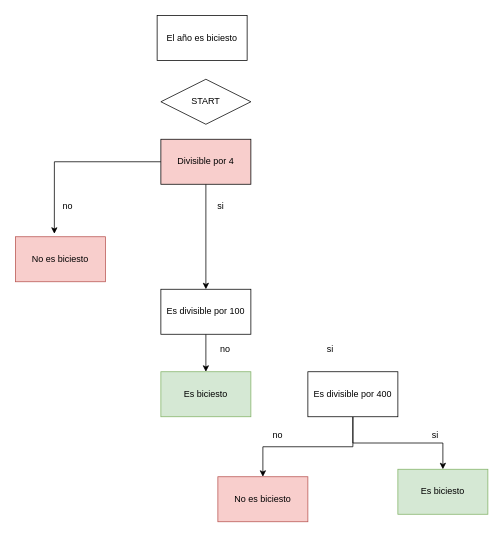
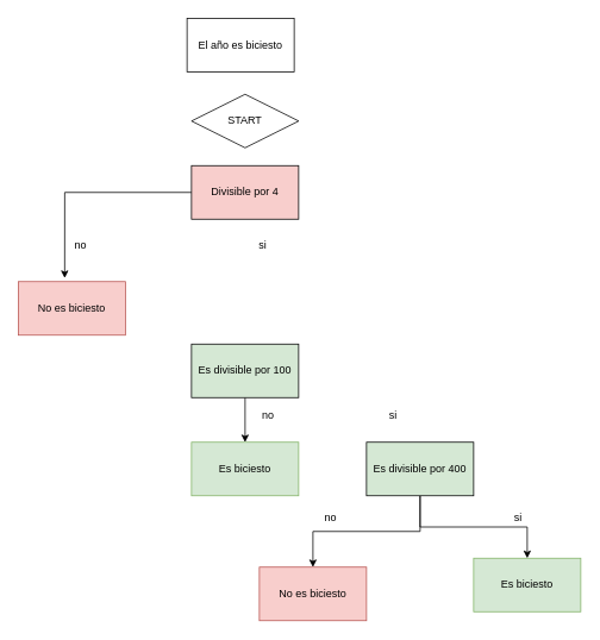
  <mxCell id="0" />
  <mxCell id="1" parent="0" />
  <mxCell id="2" value="El año es biciesto" style="rounded=0;whiteSpace=wrap;html=1;" vertex="1" parent="1"><mxGeometry x="209" y="20" width="120" height="60" as="geometry" /></mxCell>
  <mxCell id="3" value="START" style="rhombus;whiteSpace=wrap;html=1;" vertex="1" parent="1"><mxGeometry x="214" y="105" width="120" height="60" as="geometry" /></mxCell>
  <mxCell id="4" style="edgeStyle=orthogonalEdgeStyle;rounded=0;orthogonalLoop=1;jettySize=auto;html=1;entryX=0.433;entryY=-0.067;entryDx=0;entryDy=0;entryPerimeter=0;" edge="1" parent="1" source="6" target="7"><mxGeometry relative="1" as="geometry" /></mxCell>
- <mxCell id="5" style="edgeStyle=orthogonalEdgeStyle;rounded=0;orthogonalLoop=1;jettySize=auto;html=1;entryX=0.5;entryY=0;entryDx=0;entryDy=0;" edge="1" parent="1" source="6" target="9"><mxGeometry relative="1" as="geometry" /></mxCell>
  <mxCell id="6" value="Divisible por 4" style="rounded=0;whiteSpace=wrap;html=1;fillColor=#f8cecc;" vertex="1" parent="1"><mxGeometry x="214" y="185" width="120" height="60" as="geometry" /></mxCell>
  <mxCell id="7" value="No es biciesto" style="rounded=0;whiteSpace=wrap;html=1;fillColor=#f8cecc;strokeColor=#b85450;" vertex="1" parent="1"><mxGeometry x="20" y="315" width="120" height="60" as="geometry" /></mxCell>
  <mxCell id="8" style="edgeStyle=orthogonalEdgeStyle;rounded=0;orthogonalLoop=1;jettySize=auto;html=1;entryX=0.5;entryY=0;entryDx=0;entryDy=0;" edge="1" parent="1" source="9" target="12"><mxGeometry relative="1" as="geometry" /></mxCell>
- <mxCell id="9" value="Es divisible por 100" style="rounded=0;whiteSpace=wrap;html=1;" vertex="1" parent="1"><mxGeometry x="214" y="385" width="120" height="60" as="geometry" /></mxCell>
+ <mxCell id="9" value="Es divisible por 100" style="rounded=0;whiteSpace=wrap;html=1;fillColor=#d5e8d4;" vertex="1" parent="1"><mxGeometry x="214" y="385" width="120" height="60" as="geometry" /></mxCell>
  <mxCell id="10" value="si" style="text;html=1;strokeColor=none;fillColor=none;align=center;verticalAlign=middle;whiteSpace=wrap;rounded=0;" vertex="1" parent="1"><mxGeometry x="274" y="265" width="40" height="20" as="geometry" /></mxCell>
  <mxCell id="11" value="no" style="text;html=1;strokeColor=none;fillColor=none;align=center;verticalAlign=middle;whiteSpace=wrap;rounded=0;" vertex="1" parent="1"><mxGeometry x="70" y="265" width="40" height="20" as="geometry" /></mxCell>
  <mxCell id="12" value="Es biciesto" style="rounded=0;whiteSpace=wrap;html=1;fillColor=#d5e8d4;strokeColor=#82b366;" vertex="1" parent="1"><mxGeometry x="214" y="495" width="120" height="60" as="geometry" /></mxCell>
  <mxCell id="13" style="edgeStyle=orthogonalEdgeStyle;rounded=0;orthogonalLoop=1;jettySize=auto;html=1;" edge="1" parent="1" source="15" target="18"><mxGeometry relative="1" as="geometry" /></mxCell>
  <mxCell id="14" style="edgeStyle=orthogonalEdgeStyle;rounded=0;orthogonalLoop=1;jettySize=auto;html=1;" edge="1" parent="1" source="15" target="19"><mxGeometry relative="1" as="geometry" /></mxCell>
- <mxCell id="15" value="Es divisible por 400" style="rounded=0;whiteSpace=wrap;html=1;" vertex="1" parent="1"><mxGeometry x="410" y="495" width="120" height="60" as="geometry" /></mxCell>
+ <mxCell id="15" value="Es divisible por 400" style="rounded=0;whiteSpace=wrap;html=1;fillColor=#d5e8d4;" vertex="1" parent="1"><mxGeometry x="410" y="495" width="120" height="60" as="geometry" /></mxCell>
  <mxCell id="16" value="no" style="text;html=1;strokeColor=none;fillColor=none;align=center;verticalAlign=middle;whiteSpace=wrap;rounded=0;" vertex="1" parent="1"><mxGeometry x="280" y="455" width="40" height="20" as="geometry" /></mxCell>
  <mxCell id="17" value="si" style="text;html=1;strokeColor=none;fillColor=none;align=center;verticalAlign=middle;whiteSpace=wrap;rounded=0;" vertex="1" parent="1"><mxGeometry x="420" y="455" width="40" height="20" as="geometry" /></mxCell>
  <mxCell id="18" value="No es biciesto" style="rounded=0;whiteSpace=wrap;html=1;fillColor=#f8cecc;strokeColor=#b85450;" vertex="1" parent="1"><mxGeometry x="290" y="635" width="120" height="60" as="geometry" /></mxCell>
  <mxCell id="19" value="Es biciesto" style="rounded=0;whiteSpace=wrap;html=1;fillColor=#d5e8d4;strokeColor=#82b366;" vertex="1" parent="1"><mxGeometry x="530" y="625" width="120" height="60" as="geometry" /></mxCell>
  <mxCell id="20" value="no" style="text;html=1;strokeColor=none;fillColor=none;align=center;verticalAlign=middle;whiteSpace=wrap;rounded=0;" vertex="1" parent="1"><mxGeometry x="350" y="570" width="40" height="20" as="geometry" /></mxCell>
  <mxCell id="21" value="si" style="text;html=1;strokeColor=none;fillColor=none;align=center;verticalAlign=middle;whiteSpace=wrap;rounded=0;" vertex="1" parent="1"><mxGeometry x="560" y="570" width="40" height="20" as="geometry" /></mxCell>
